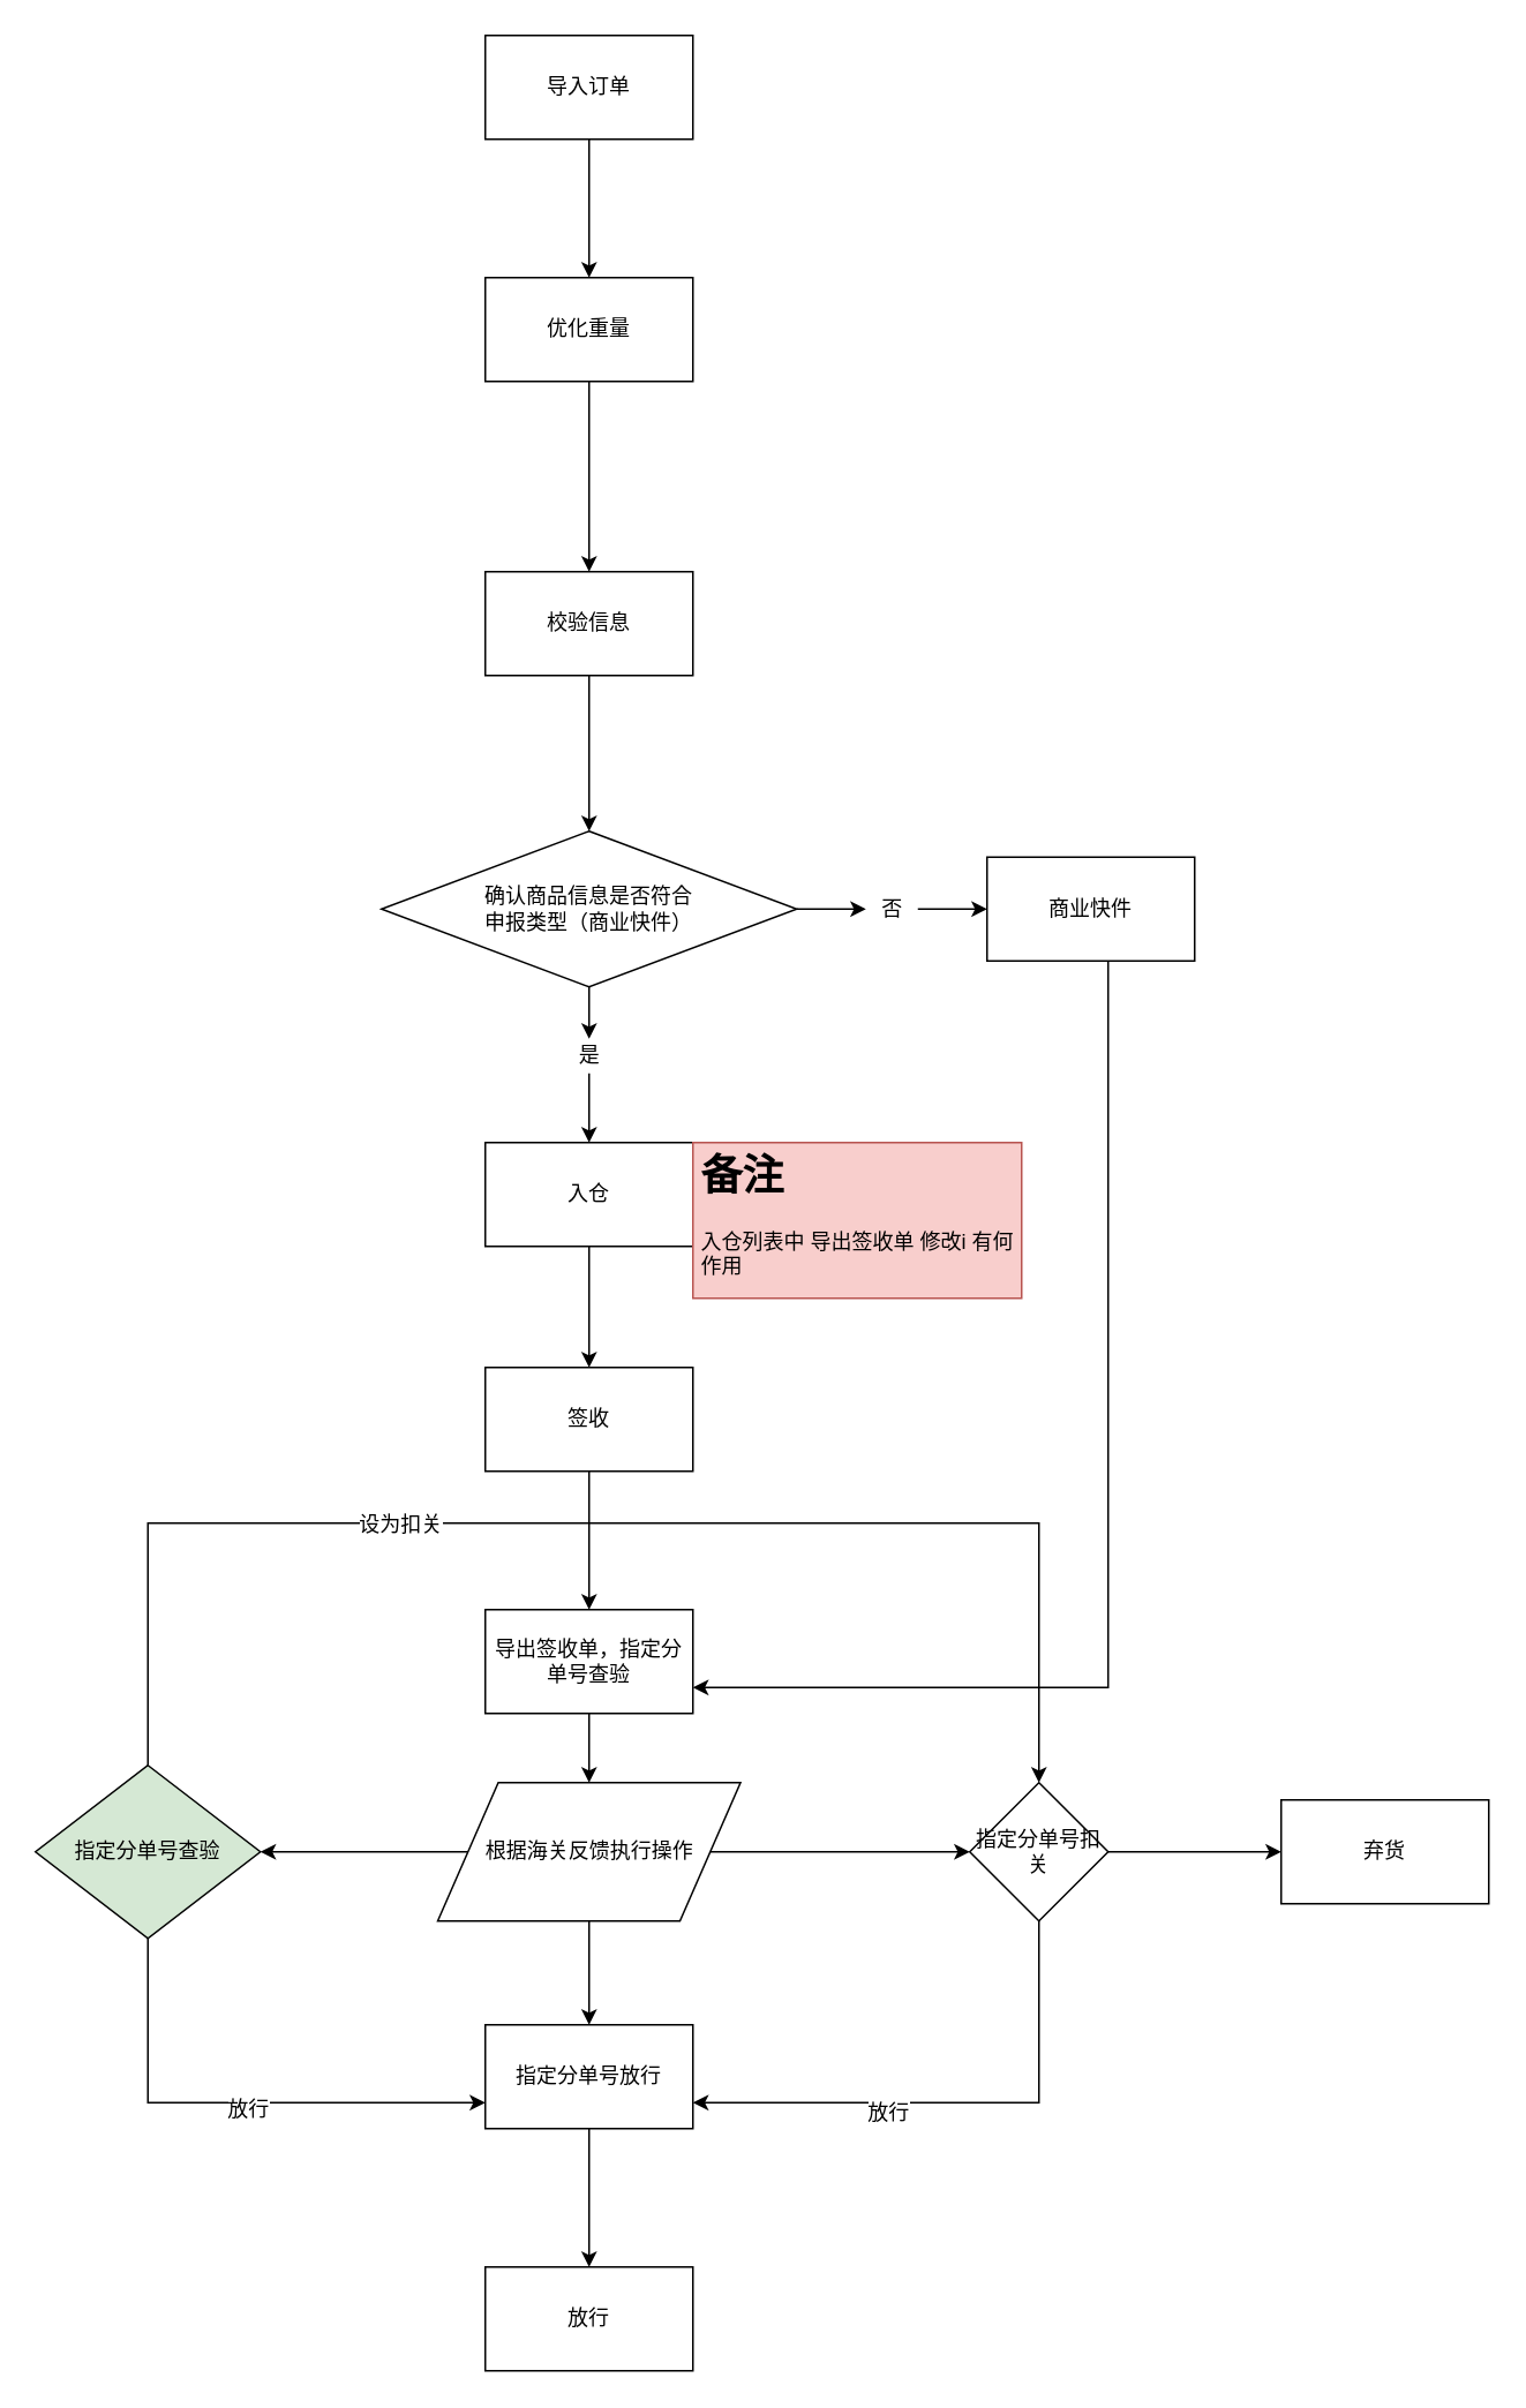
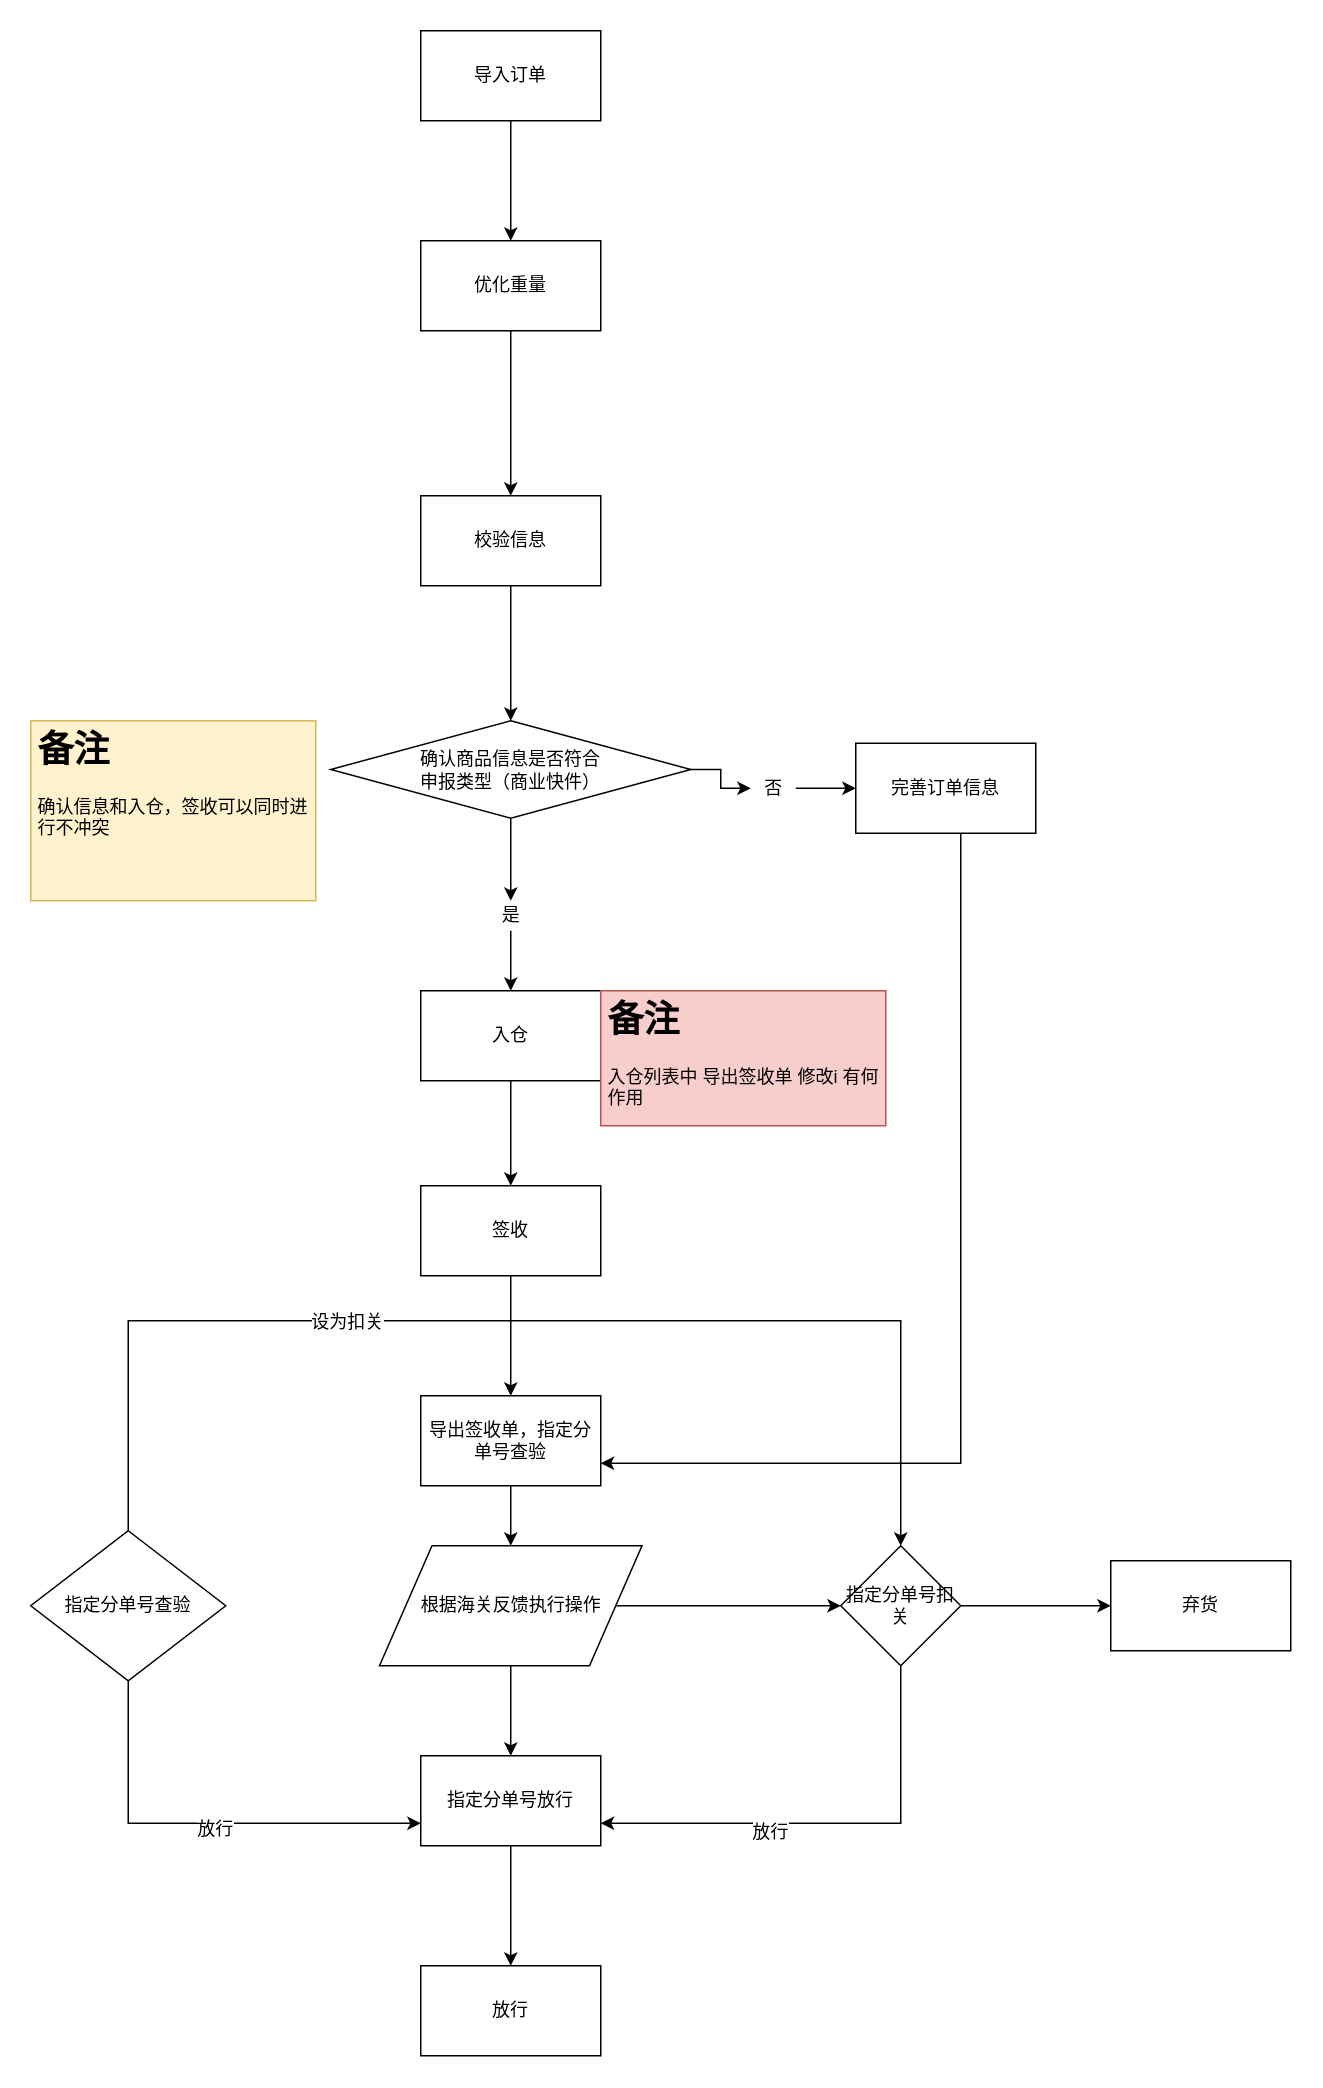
  <mxCell id="0" />
  <mxCell id="1" parent="0" />
  <mxCell id="2" value="" style="edgeStyle=orthogonalEdgeStyle;rounded=0;orthogonalLoop=1;jettySize=auto;html=1;" edge="1" parent="1" source="3" target="5"><mxGeometry relative="1" as="geometry" /></mxCell>
  <mxCell id="3" value="导入订单" style="rounded=0;whiteSpace=wrap;html=1;" vertex="1" parent="1"><mxGeometry x="280" y="20" width="120" height="60" as="geometry" /></mxCell>
  <mxCell id="4" value="" style="edgeStyle=orthogonalEdgeStyle;rounded=0;orthogonalLoop=1;jettySize=auto;html=1;" edge="1" parent="1" source="5" target="7"><mxGeometry relative="1" as="geometry"><mxPoint x="340" y="300" as="targetPoint" /></mxGeometry></mxCell>
  <mxCell id="5" value="优化重量" style="rounded=0;whiteSpace=wrap;html=1;" vertex="1" parent="1"><mxGeometry x="280" y="160" width="120" height="60" as="geometry" /></mxCell>
  <mxCell id="6" value="" style="edgeStyle=orthogonalEdgeStyle;rounded=0;orthogonalLoop=1;jettySize=auto;html=1;entryX=0.5;entryY=0;entryDx=0;entryDy=0;" edge="1" parent="1" source="7" target="10"><mxGeometry relative="1" as="geometry"><mxPoint x="340" y="470" as="targetPoint" /></mxGeometry></mxCell>
  <mxCell id="7" value="校验信息" style="rounded=0;whiteSpace=wrap;html=1;" vertex="1" parent="1"><mxGeometry x="280" y="330" width="120" height="60" as="geometry" /></mxCell>
  <mxCell id="8" style="edgeStyle=orthogonalEdgeStyle;rounded=0;orthogonalLoop=1;jettySize=auto;html=1;entryX=0.5;entryY=0;entryDx=0;entryDy=0;" edge="1" parent="1" source="21" target="14"><mxGeometry relative="1" as="geometry"><mxPoint x="340" y="650" as="targetPoint" /></mxGeometry></mxCell>
  <mxCell id="9" style="edgeStyle=orthogonalEdgeStyle;rounded=0;orthogonalLoop=1;jettySize=auto;html=1;entryX=0;entryY=0.5;entryDx=0;entryDy=0;" edge="1" parent="1" source="19" target="12"><mxGeometry relative="1" as="geometry" /></mxCell>
- <mxCell id="10" value="确认商品信息是否符合&lt;br&gt;申报类型（商业快件）" style="rhombus;whiteSpace=wrap;html=1;" vertex="1" parent="1"><mxGeometry x="220" y="480" width="240" height="90" as="geometry" /></mxCell>
+ <mxCell id="10" value="确认商品信息是否符合&lt;br&gt;申报类型（商业快件）" style="rhombus;whiteSpace=wrap;html=1;" vertex="1" parent="1"><mxGeometry x="220" y="480" width="240" height="65" as="geometry" /></mxCell>
  <mxCell id="11" style="edgeStyle=orthogonalEdgeStyle;rounded=0;orthogonalLoop=1;jettySize=auto;html=1;entryX=1;entryY=0.75;entryDx=0;entryDy=0;" edge="1" parent="1" source="12" target="18"><mxGeometry relative="1" as="geometry"><Array as="points"><mxPoint x="640" y="975" /></Array></mxGeometry></mxCell>
- <mxCell id="12" value="商业快件" style="rounded=0;whiteSpace=wrap;html=1;" vertex="1" parent="1"><mxGeometry x="570" y="495" width="120" height="60" as="geometry" /></mxCell>
+ <mxCell id="12" value="完善订单信息" style="rounded=0;whiteSpace=wrap;html=1;" vertex="1" parent="1"><mxGeometry x="570" y="495" width="120" height="60" as="geometry" /></mxCell>
  <mxCell id="13" style="edgeStyle=orthogonalEdgeStyle;rounded=0;orthogonalLoop=1;jettySize=auto;html=1;" edge="1" parent="1" source="14" target="16"><mxGeometry relative="1" as="geometry" /></mxCell>
  <mxCell id="14" value="入仓" style="rounded=0;whiteSpace=wrap;html=1;" vertex="1" parent="1"><mxGeometry x="280" y="660" width="120" height="60" as="geometry" /></mxCell>
  <mxCell id="15" value="" style="edgeStyle=orthogonalEdgeStyle;rounded=0;orthogonalLoop=1;jettySize=auto;html=1;" edge="1" parent="1" source="16" target="18"><mxGeometry relative="1" as="geometry" /></mxCell>
  <mxCell id="16" value="签收" style="rounded=0;whiteSpace=wrap;html=1;" vertex="1" parent="1"><mxGeometry x="280" y="790" width="120" height="60" as="geometry" /></mxCell>
  <mxCell id="17" value="" style="edgeStyle=orthogonalEdgeStyle;rounded=0;orthogonalLoop=1;jettySize=auto;html=1;" edge="1" parent="1" source="18" target="28"><mxGeometry relative="1" as="geometry"><mxPoint x="340" y="1070" as="targetPoint" /></mxGeometry></mxCell>
  <mxCell id="18" value="导出签收单，指定分单号查验" style="rounded=0;whiteSpace=wrap;html=1;" vertex="1" parent="1"><mxGeometry x="280" y="930" width="120" height="60" as="geometry" /></mxCell>
  <mxCell id="19" value="否" style="text;html=1;align=center;verticalAlign=middle;resizable=0;points=[];;autosize=1;" vertex="1" parent="1"><mxGeometry x="500" y="515" width="30" height="20" as="geometry" /></mxCell>
  <mxCell id="20" style="edgeStyle=orthogonalEdgeStyle;rounded=0;orthogonalLoop=1;jettySize=auto;html=1;entryX=0;entryY=0.5;entryDx=0;entryDy=0;" edge="1" parent="1" source="10" target="19"><mxGeometry relative="1" as="geometry"><mxPoint x="460" y="525" as="sourcePoint" /><mxPoint x="570" y="525" as="targetPoint" /></mxGeometry></mxCell>
  <mxCell id="21" value="是" style="text;html=1;align=center;verticalAlign=middle;resizable=0;points=[];;autosize=1;" vertex="1" parent="1"><mxGeometry x="325" y="600" width="30" height="20" as="geometry" /></mxCell>
  <mxCell id="22" style="edgeStyle=orthogonalEdgeStyle;rounded=0;orthogonalLoop=1;jettySize=auto;html=1;entryX=0.5;entryY=0;entryDx=0;entryDy=0;" edge="1" parent="1" source="10" target="21"><mxGeometry relative="1" as="geometry"><mxPoint x="340" y="570" as="sourcePoint" /><mxPoint x="340" y="660" as="targetPoint" /></mxGeometry></mxCell>
+ <mxCell id="23" value="&lt;h1&gt;备注&lt;/h1&gt;&lt;p&gt;确认信息和入仓，签收可以同时进行不冲突&lt;/p&gt;" style="text;html=1;strokeColor=#d6b656;fillColor=#fff2cc;spacing=5;spacingTop=-20;whiteSpace=wrap;overflow=hidden;rounded=0;" vertex="1" parent="1"><mxGeometry x="20" y="480" width="190" height="120" as="geometry" /></mxCell>
  <mxCell id="24" value="&lt;h1&gt;备注&lt;/h1&gt;&lt;p&gt;入仓列表中 导出签收单 修改i 有何作用&lt;/p&gt;" style="text;html=1;strokeColor=#b85450;fillColor=#f8cecc;spacing=5;spacingTop=-20;whiteSpace=wrap;overflow=hidden;rounded=0;" vertex="1" parent="1"><mxGeometry x="400" y="660" width="190" height="90" as="geometry" /></mxCell>
  <mxCell id="25" value="" style="edgeStyle=orthogonalEdgeStyle;rounded=0;orthogonalLoop=1;jettySize=auto;html=1;" edge="1" parent="1" source="28" target="32"><mxGeometry relative="1" as="geometry"><mxPoint x="340" y="1190" as="targetPoint" /></mxGeometry></mxCell>
- <mxCell id="26" value="" style="edgeStyle=orthogonalEdgeStyle;rounded=0;orthogonalLoop=1;jettySize=auto;html=1;entryX=1;entryY=0.5;entryDx=0;entryDy=0;" edge="1" parent="1" source="28" target="38"><mxGeometry relative="1" as="geometry"><mxPoint x="150" y="1070" as="targetPoint" /></mxGeometry></mxCell>
  <mxCell id="27" value="" style="edgeStyle=orthogonalEdgeStyle;rounded=0;orthogonalLoop=1;jettySize=auto;html=1;entryX=0;entryY=0.5;entryDx=0;entryDy=0;" edge="1" parent="1" source="28" target="40"><mxGeometry relative="1" as="geometry"><mxPoint x="540" y="1070" as="targetPoint" /></mxGeometry></mxCell>
  <mxCell id="28" value="根据海关反馈执行操作" style="shape=parallelogram;perimeter=parallelogramPerimeter;whiteSpace=wrap;html=1;" vertex="1" parent="1"><mxGeometry x="252.5" y="1030" width="175" height="80" as="geometry" /></mxCell>
  <mxCell id="29" style="edgeStyle=orthogonalEdgeStyle;rounded=0;orthogonalLoop=1;jettySize=auto;html=1;entryX=1;entryY=0.75;entryDx=0;entryDy=0;" edge="1" parent="1" target="32"><mxGeometry relative="1" as="geometry"><mxPoint x="600" y="1100" as="sourcePoint" /><Array as="points"><mxPoint x="600" y="1215" /></Array></mxGeometry></mxCell>
  <mxCell id="30" value="放行" style="text;html=1;align=center;verticalAlign=middle;resizable=0;points=[];;labelBackgroundColor=#ffffff;" vertex="1" connectable="0" parent="29"><mxGeometry x="0.289" y="5" relative="1" as="geometry"><mxPoint as="offset" /></mxGeometry></mxCell>
  <mxCell id="31" value="" style="edgeStyle=orthogonalEdgeStyle;rounded=0;orthogonalLoop=1;jettySize=auto;html=1;" edge="1" parent="1" source="32" target="33"><mxGeometry relative="1" as="geometry" /></mxCell>
  <mxCell id="32" value="指定分单号放行" style="rounded=0;whiteSpace=wrap;html=1;" vertex="1" parent="1"><mxGeometry x="280" y="1170" width="120" height="60" as="geometry" /></mxCell>
  <mxCell id="33" value="放行" style="rounded=0;whiteSpace=wrap;html=1;" vertex="1" parent="1"><mxGeometry x="280" y="1310" width="120" height="60" as="geometry" /></mxCell>
  <mxCell id="34" style="edgeStyle=orthogonalEdgeStyle;rounded=0;orthogonalLoop=1;jettySize=auto;html=1;entryX=0;entryY=0.75;entryDx=0;entryDy=0;" edge="1" parent="1" source="38" target="32"><mxGeometry relative="1" as="geometry"><Array as="points"><mxPoint x="85" y="1215" /></Array></mxGeometry></mxCell>
  <mxCell id="35" value="放行" style="text;html=1;align=center;verticalAlign=middle;resizable=0;points=[];;labelBackgroundColor=#ffffff;" vertex="1" connectable="0" parent="34"><mxGeometry x="-0.345" y="57" relative="1" as="geometry"><mxPoint x="57" y="60" as="offset" /></mxGeometry></mxCell>
  <mxCell id="36" style="edgeStyle=orthogonalEdgeStyle;rounded=0;orthogonalLoop=1;jettySize=auto;html=1;entryX=0.5;entryY=0;entryDx=0;entryDy=0;" edge="1" parent="1" source="38" target="40"><mxGeometry relative="1" as="geometry"><Array as="points"><mxPoint x="85" y="880" /><mxPoint x="600" y="880" /></Array></mxGeometry></mxCell>
  <mxCell id="37" value="设为扣关" style="text;html=1;align=center;verticalAlign=middle;resizable=0;points=[];;labelBackgroundColor=#ffffff;" vertex="1" connectable="0" parent="36"><mxGeometry x="-0.652" y="-98" relative="1" as="geometry"><mxPoint x="145" y="-98" as="offset" /></mxGeometry></mxCell>
- <mxCell id="38" value="&lt;span style=&quot;white-space: normal&quot;&gt;指定分单号查验&lt;/span&gt;" style="rhombus;whiteSpace=wrap;html=1;fillColor=#d5e8d4;" vertex="1" parent="1"><mxGeometry x="20" y="1020" width="130" height="100" as="geometry" /></mxCell>
+ <mxCell id="38" value="&lt;span style=&quot;white-space: normal&quot;&gt;指定分单号查验&lt;/span&gt;" style="rhombus;whiteSpace=wrap;html=1;" vertex="1" parent="1"><mxGeometry x="20" y="1020" width="130" height="100" as="geometry" /></mxCell>
  <mxCell id="39" value="" style="edgeStyle=orthogonalEdgeStyle;rounded=0;orthogonalLoop=1;jettySize=auto;html=1;" edge="1" parent="1" source="40" target="41"><mxGeometry relative="1" as="geometry"><mxPoint x="720" y="1070" as="targetPoint" /></mxGeometry></mxCell>
  <mxCell id="40" value="指定分单号扣关" style="rhombus;whiteSpace=wrap;html=1;" vertex="1" parent="1"><mxGeometry x="560" y="1030" width="80" height="80" as="geometry" /></mxCell>
  <mxCell id="41" value="弃货" style="rounded=0;whiteSpace=wrap;html=1;" vertex="1" parent="1"><mxGeometry x="740" y="1040" width="120" height="60" as="geometry" /></mxCell>
